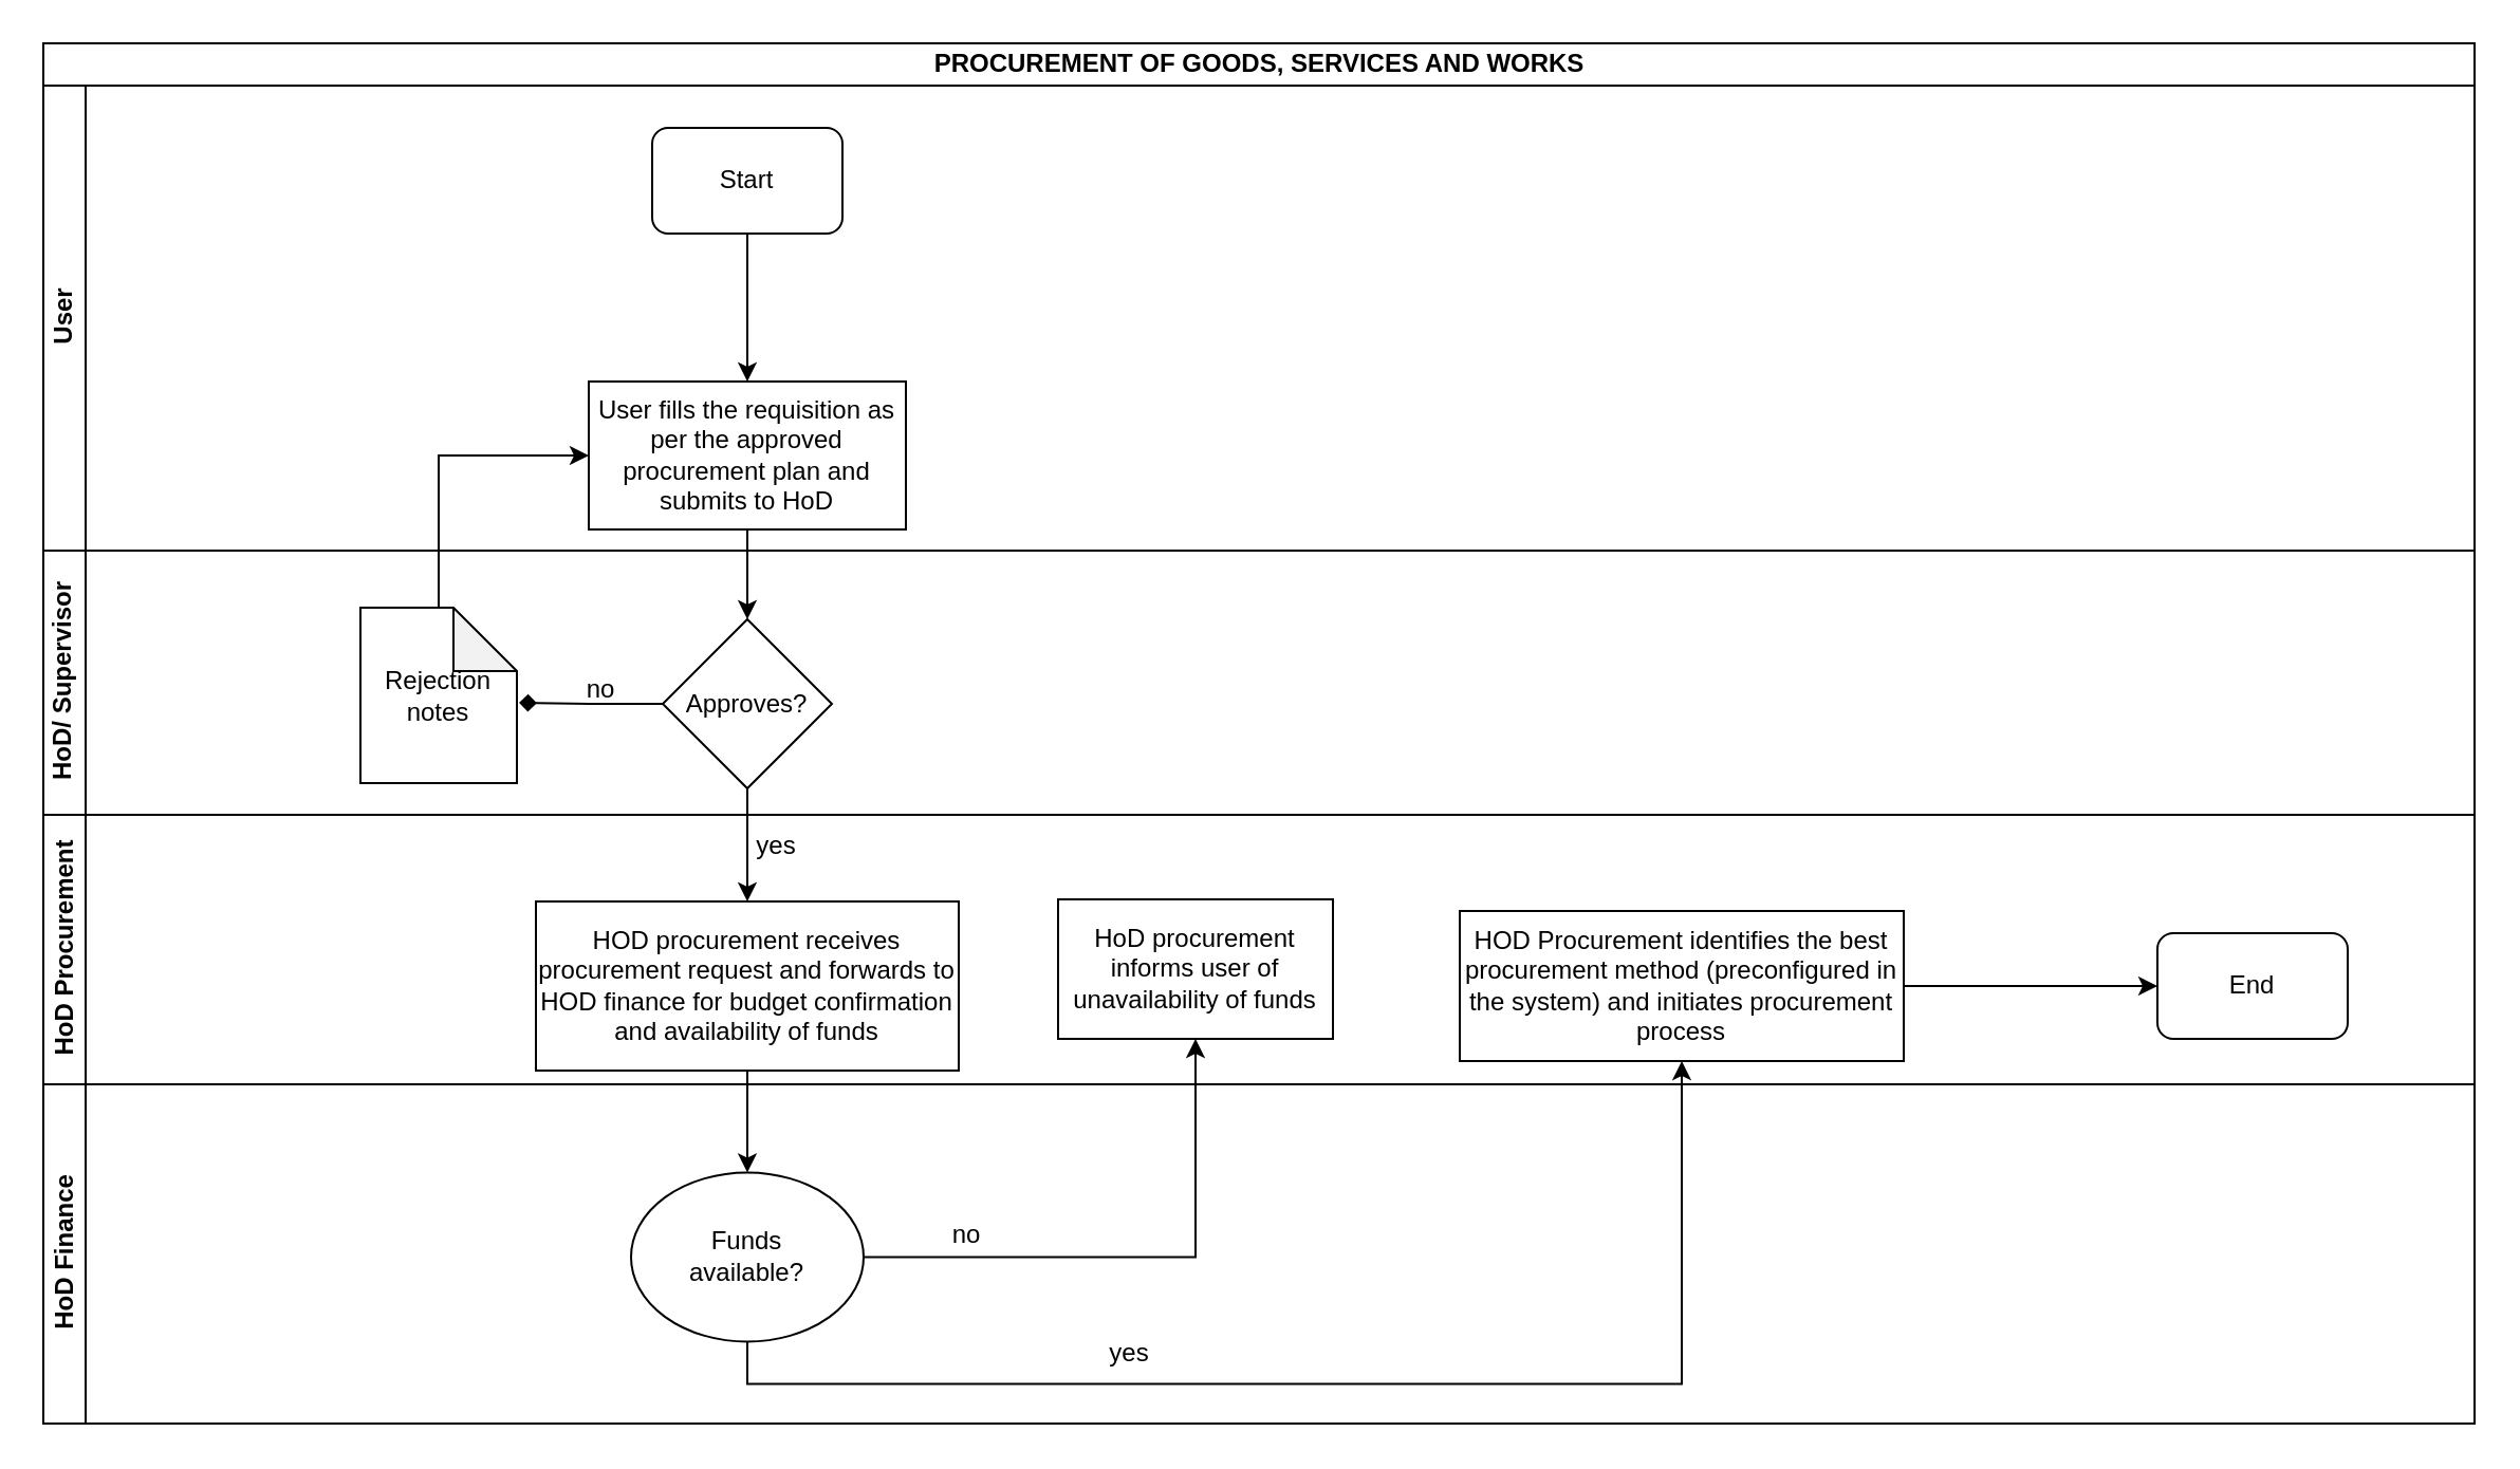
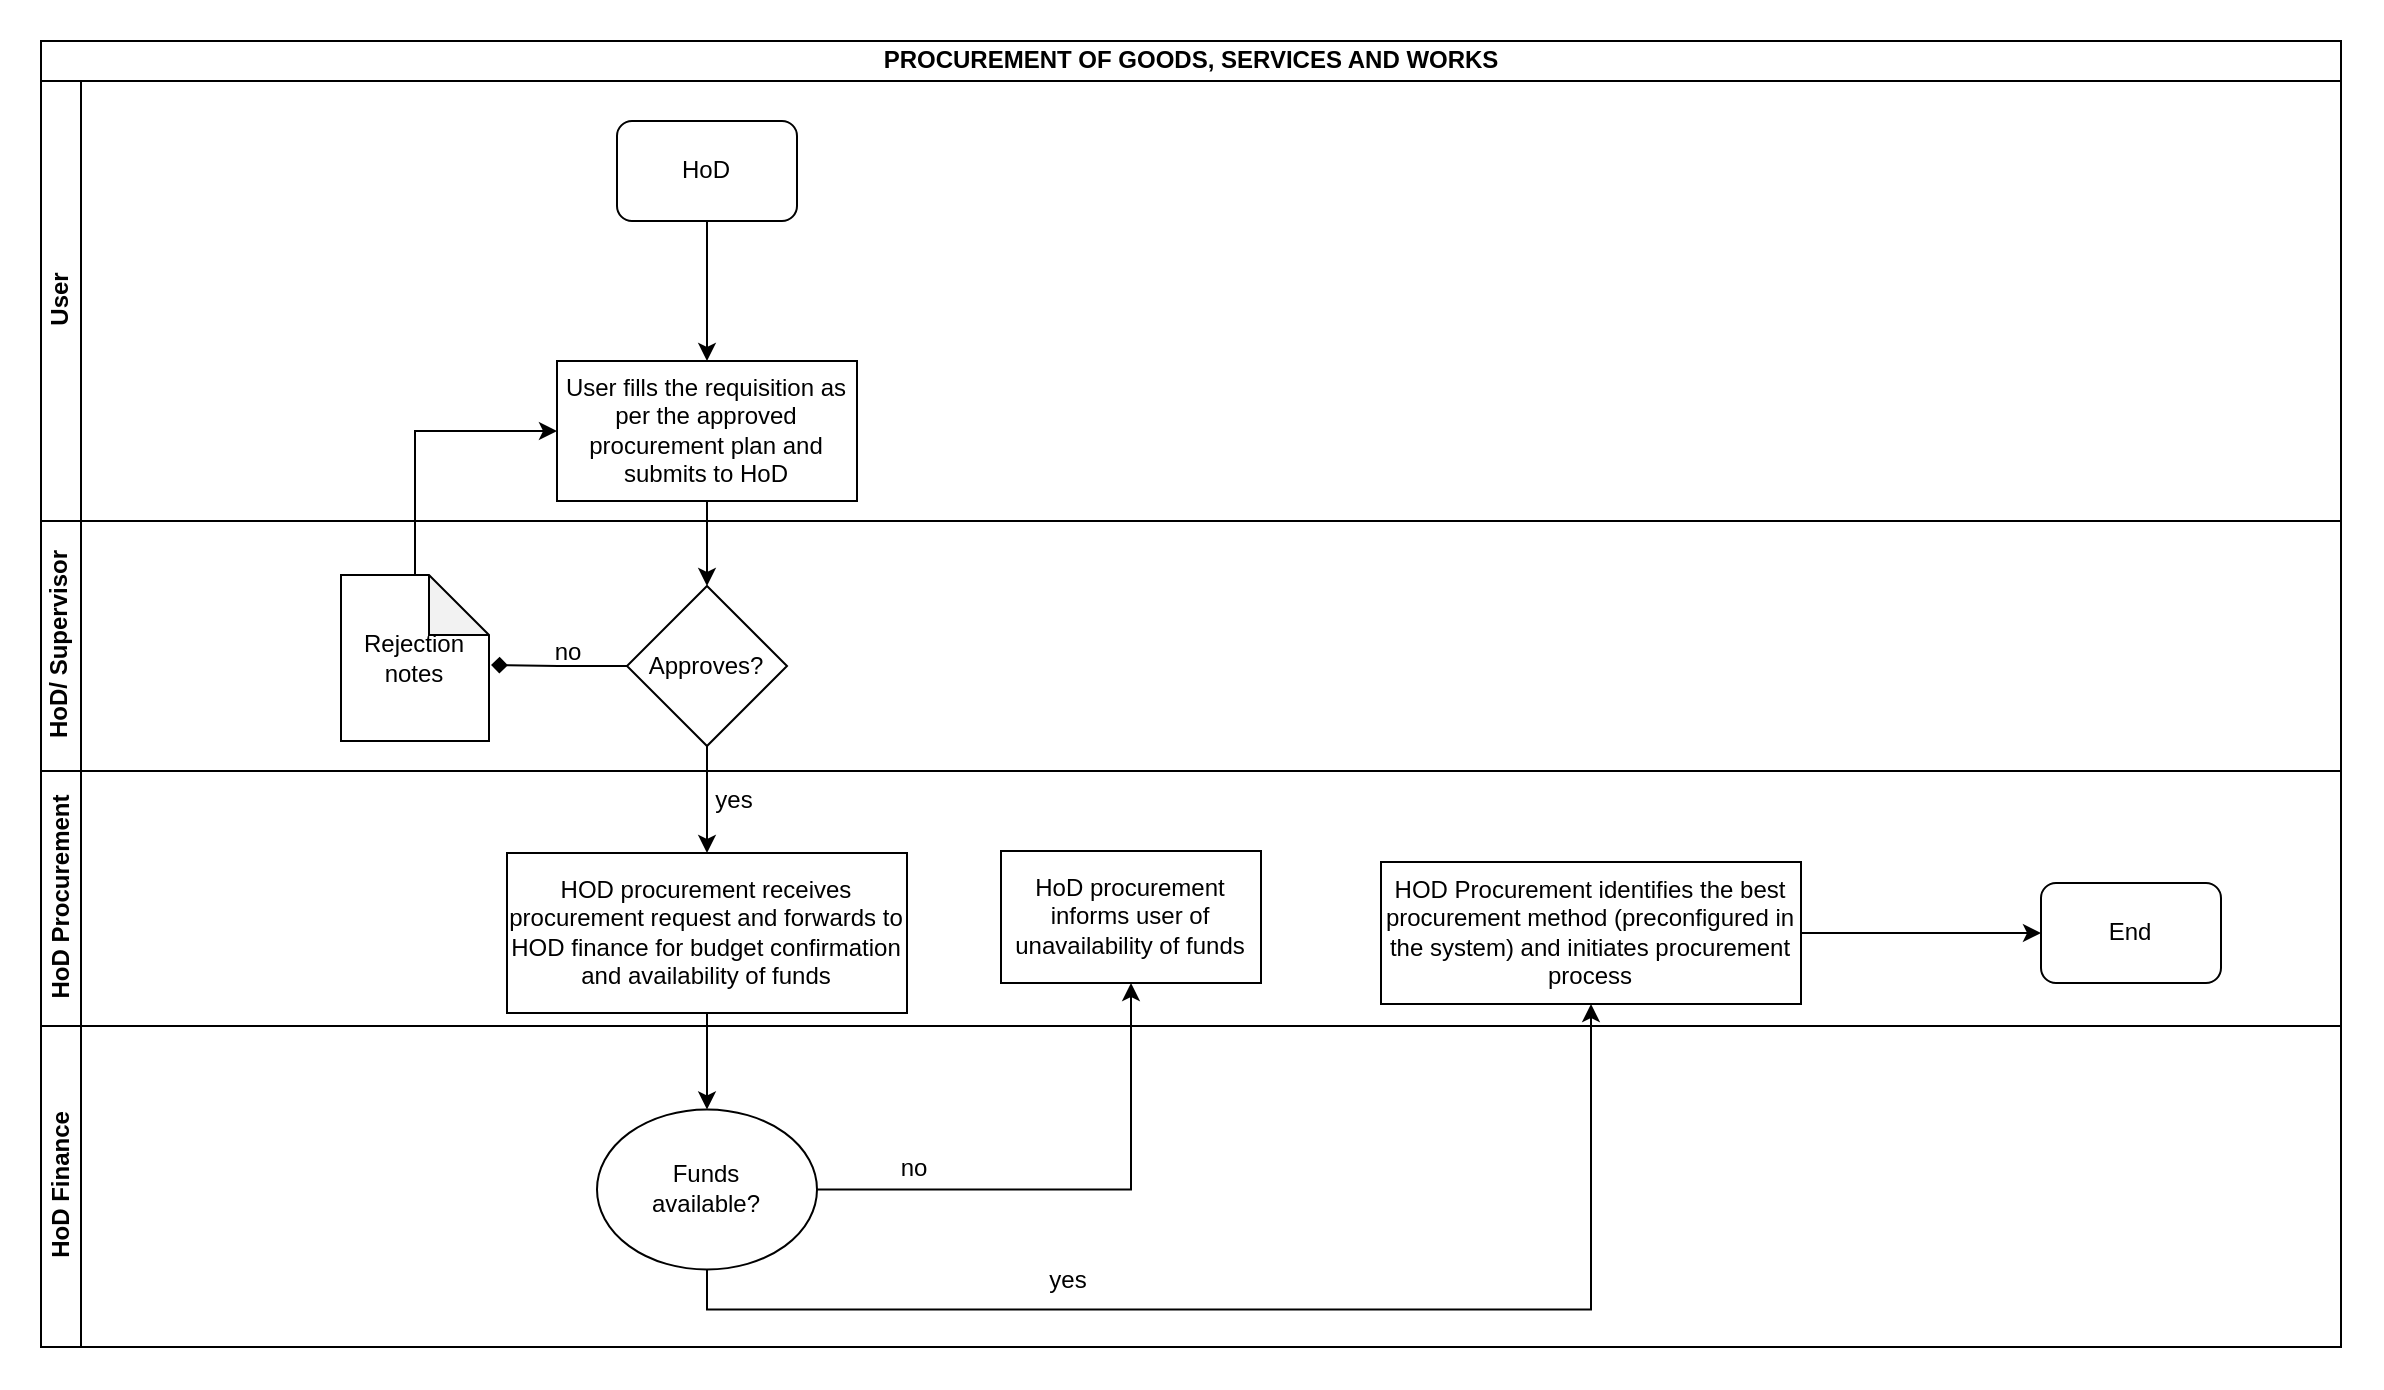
  <mxCell id="0" />
  <mxCell id="1" parent="0" />
  <mxCell id="2" value="PROCUREMENT OF GOODS, SERVICES AND WORKS" style="swimlane;html=1;childLayout=stackLayout;resizeParent=1;resizeParentMax=0;horizontal=1;startSize=20;horizontalStack=0;" vertex="1" parent="1"><mxGeometry x="20" y="20" width="1150" height="653" as="geometry" /></mxCell>
  <mxCell id="3" value="User" style="swimlane;html=1;startSize=20;horizontal=0;" vertex="1" parent="2"><mxGeometry y="20" width="1150" height="220" as="geometry" /></mxCell>
- <mxCell id="4" value="Start" style="rounded=1;whiteSpace=wrap;html=1;" vertex="1" parent="3"><mxGeometry x="288" y="20" width="90" height="50" as="geometry" /></mxCell>
+ <mxCell id="4" value="HoD" style="rounded=1;whiteSpace=wrap;html=1;" vertex="1" parent="3"><mxGeometry x="288" y="20" width="90" height="50" as="geometry" /></mxCell>
  <mxCell id="5" value="User fills the requisition as per the approved procurement plan and submits to HoD" style="rounded=0;whiteSpace=wrap;html=1;" vertex="1" parent="3"><mxGeometry x="258" y="140" width="150" height="70" as="geometry" /></mxCell>
  <mxCell id="6" value="" style="edgeStyle=orthogonalEdgeStyle;rounded=0;orthogonalLoop=1;jettySize=auto;html=1;entryX=0.5;entryY=0;entryDx=0;entryDy=0;" edge="1" parent="3" source="4" target="5"><mxGeometry relative="1" as="geometry"><mxPoint x="333" y="145" as="targetPoint" /></mxGeometry></mxCell>
  <mxCell id="7" value="" style="edgeStyle=orthogonalEdgeStyle;rounded=0;orthogonalLoop=1;jettySize=auto;html=1;" edge="1" parent="2" source="5" target="13"><mxGeometry relative="1" as="geometry"><mxPoint x="333" y="300" as="targetPoint" /></mxGeometry></mxCell>
  <mxCell id="8" value="" style="edgeStyle=orthogonalEdgeStyle;rounded=0;orthogonalLoop=1;jettySize=auto;html=1;" edge="1" parent="2" source="13" target="17"><mxGeometry relative="1" as="geometry" /></mxCell>
  <mxCell id="9" value="" style="edgeStyle=orthogonalEdgeStyle;rounded=0;orthogonalLoop=1;jettySize=auto;html=1;entryX=0;entryY=0.5;entryDx=0;entryDy=0;" edge="1" parent="2" source="14" target="5"><mxGeometry relative="1" as="geometry"><mxPoint x="187" y="185.5" as="targetPoint" /><Array as="points"><mxPoint x="187" y="195" /></Array></mxGeometry></mxCell>
  <mxCell id="10" value="" style="edgeStyle=orthogonalEdgeStyle;rounded=0;orthogonalLoop=1;jettySize=auto;html=1;" edge="1" parent="2" source="17" target="24"><mxGeometry relative="1" as="geometry" /></mxCell>
  <mxCell id="11" value="" style="edgeStyle=orthogonalEdgeStyle;rounded=0;orthogonalLoop=1;jettySize=auto;html=1;exitX=0.5;exitY=1;exitDx=0;exitDy=0;" edge="1" parent="2" source="24" target="19"><mxGeometry relative="1" as="geometry" /></mxCell>
  <mxCell id="12" value="HoD/ Supervisor" style="swimlane;html=1;startSize=20;horizontal=0;" vertex="1" parent="2"><mxGeometry y="240" width="1150" height="125" as="geometry" /></mxCell>
  <mxCell id="13" value="Approves?" style="rhombus;whiteSpace=wrap;html=1;" vertex="1" parent="12"><mxGeometry x="293" y="32.5" width="80" height="80" as="geometry" /></mxCell>
  <mxCell id="14" value="Rejection notes" style="shape=note;whiteSpace=wrap;html=1;backgroundOutline=1;darkOpacity=0.05;" vertex="1" parent="12"><mxGeometry x="150" y="27" width="74" height="83" as="geometry" /></mxCell>
  <mxCell id="15" value="" style="edgeStyle=orthogonalEdgeStyle;rounded=0;orthogonalLoop=1;jettySize=auto;html=1;entryX=1.014;entryY=0.542;entryDx=0;entryDy=0;entryPerimeter=0;exitX=0;exitY=0.5;exitDx=0;exitDy=0;endArrow=diamond;" edge="1" parent="12" source="13" target="14"><mxGeometry relative="1" as="geometry"><mxPoint x="293" y="75.5" as="sourcePoint" /><mxPoint x="244" y="90" as="targetPoint" /></mxGeometry></mxCell>
  <mxCell id="16" value="HoD Procurement" style="swimlane;html=1;startSize=20;horizontal=0;" vertex="1" parent="2"><mxGeometry y="365" width="1150" height="127.5" as="geometry" /></mxCell>
  <mxCell id="17" value="HOD procurement receives procurement request and forwards to HOD finance for budget confirmation and availability of funds" style="whiteSpace=wrap;html=1;" vertex="1" parent="16"><mxGeometry x="233" y="41" width="200" height="80" as="geometry" /></mxCell>
  <mxCell id="18" value="yes" style="text;html=1;strokeColor=none;fillColor=none;align=center;verticalAlign=middle;whiteSpace=wrap;rounded=0;" vertex="1" parent="16"><mxGeometry x="327" y="5" width="40" height="20" as="geometry" /></mxCell>
  <mxCell id="19" value="HOD Procurement identifies the best procurement method (preconfigured in the system) and initiates procurement process" style="whiteSpace=wrap;html=1;" vertex="1" parent="16"><mxGeometry x="670" y="45.5" width="210" height="71" as="geometry" /></mxCell>
  <mxCell id="20" value="End" style="rounded=1;whiteSpace=wrap;html=1;" vertex="1" parent="16"><mxGeometry x="1000" y="56" width="90" height="50" as="geometry" /></mxCell>
  <mxCell id="21" value="" style="edgeStyle=orthogonalEdgeStyle;rounded=0;orthogonalLoop=1;jettySize=auto;html=1;entryX=0;entryY=0.5;entryDx=0;entryDy=0;" edge="1" parent="16" source="19" target="20"><mxGeometry relative="1" as="geometry"><mxPoint x="1005" y="81" as="targetPoint" /></mxGeometry></mxCell>
  <mxCell id="22" value="HoD procurement informs user of unavailability of funds" style="whiteSpace=wrap;html=1;" vertex="1" parent="16"><mxGeometry x="480" y="40" width="130" height="66" as="geometry" /></mxCell>
  <mxCell id="23" value="HoD Finance" style="swimlane;html=1;startSize=20;horizontal=0;" vertex="1" parent="2"><mxGeometry y="492.5" width="1150" height="160.5" as="geometry" /></mxCell>
  <mxCell id="24" value="&lt;div&gt;Funds &lt;br&gt;&lt;/div&gt;&lt;div&gt;available?&lt;/div&gt;" style="ellipse;whiteSpace=wrap;html=1;" vertex="1" parent="23"><mxGeometry x="278" y="41.75" width="110" height="80" as="geometry" /></mxCell>
  <mxCell id="25" value="yes" style="text;html=1;strokeColor=none;fillColor=none;align=center;verticalAlign=middle;whiteSpace=wrap;rounded=0;" vertex="1" parent="23"><mxGeometry x="494" y="117.5" width="40" height="20" as="geometry" /></mxCell>
  <mxCell id="26" value="" style="edgeStyle=orthogonalEdgeStyle;rounded=0;orthogonalLoop=1;jettySize=auto;html=1;" edge="1" parent="2" source="24" target="22"><mxGeometry relative="1" as="geometry" /></mxCell>
  <mxCell id="27" value="no" style="text;html=1;strokeColor=none;fillColor=none;align=center;verticalAlign=middle;whiteSpace=wrap;rounded=0;" vertex="1" parent="1"><mxGeometry x="264" y="316" width="40" height="20" as="geometry" /></mxCell>
  <mxCell id="28" value="no" style="text;html=1;strokeColor=none;fillColor=none;align=center;verticalAlign=middle;whiteSpace=wrap;rounded=0;" vertex="1" parent="1"><mxGeometry x="437" y="574" width="40" height="20" as="geometry" /></mxCell>
